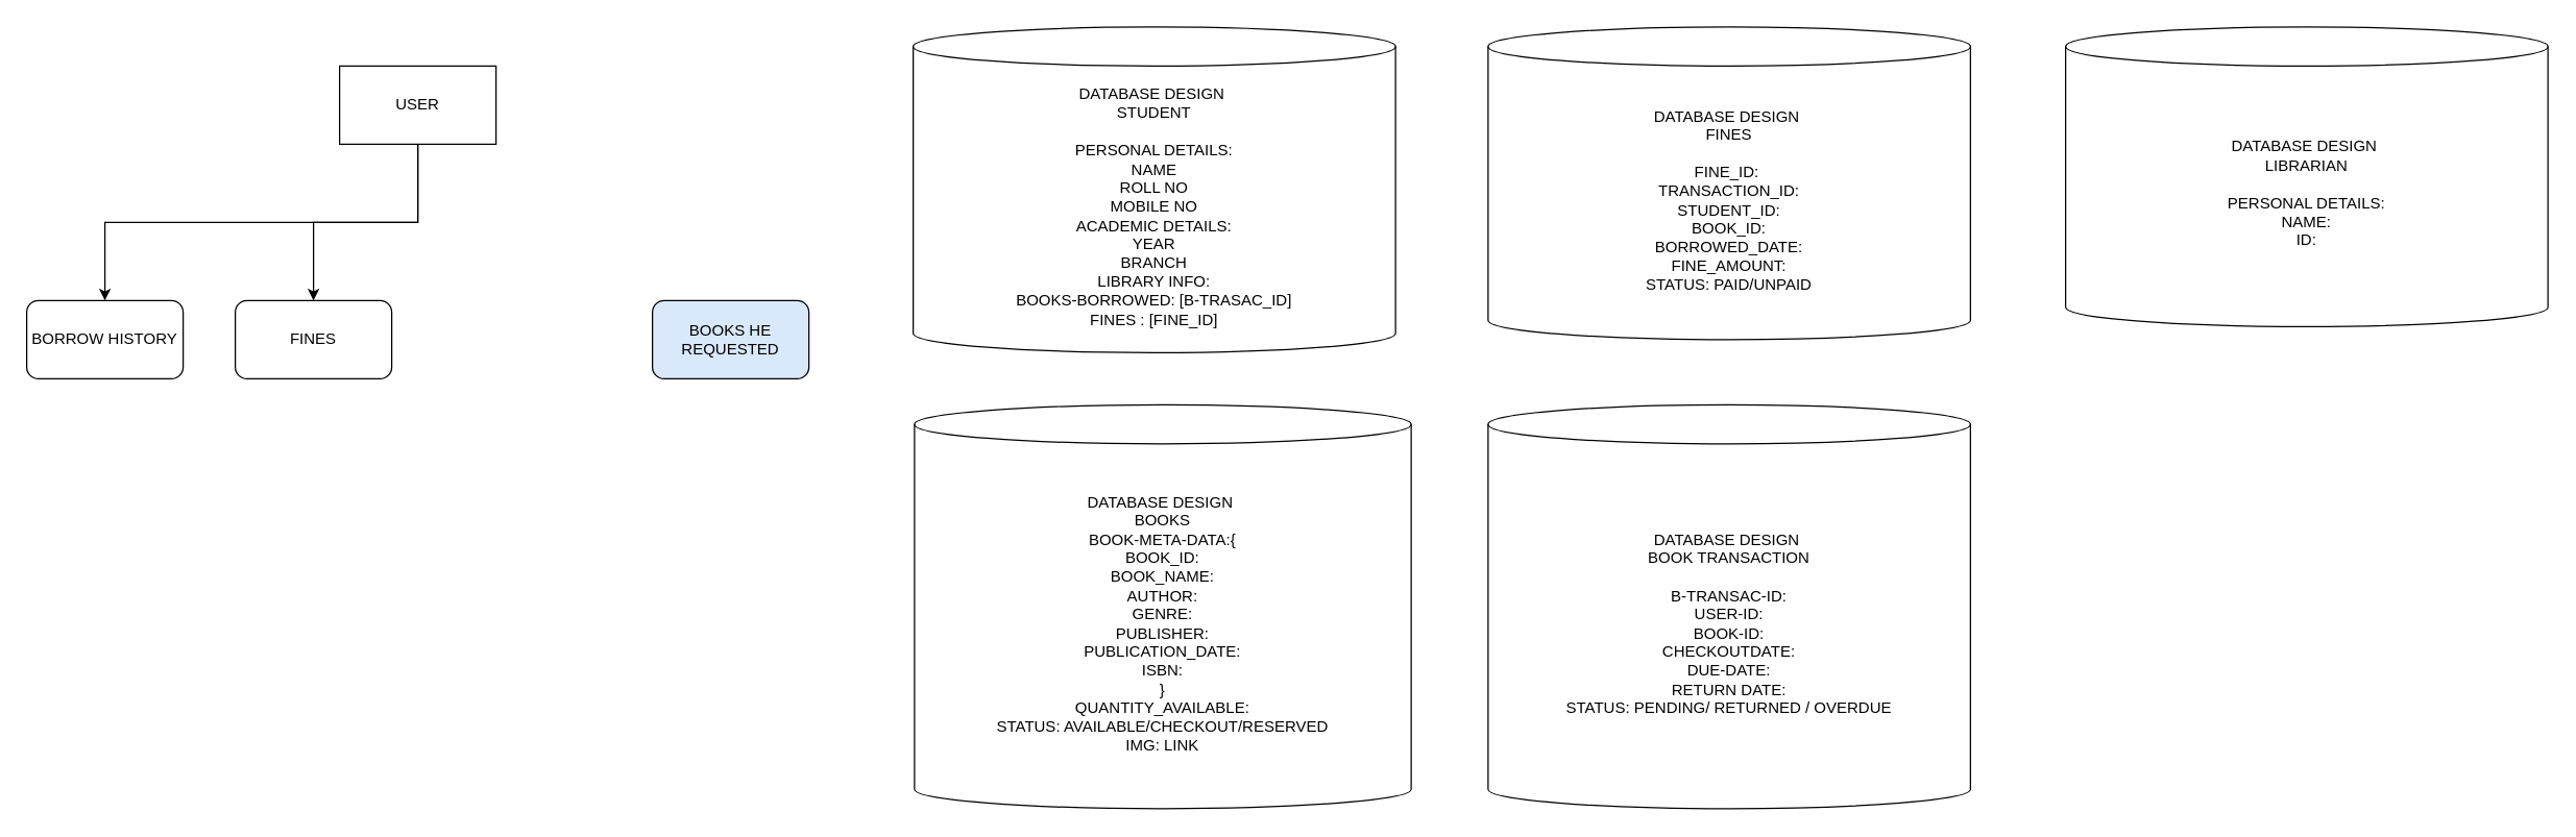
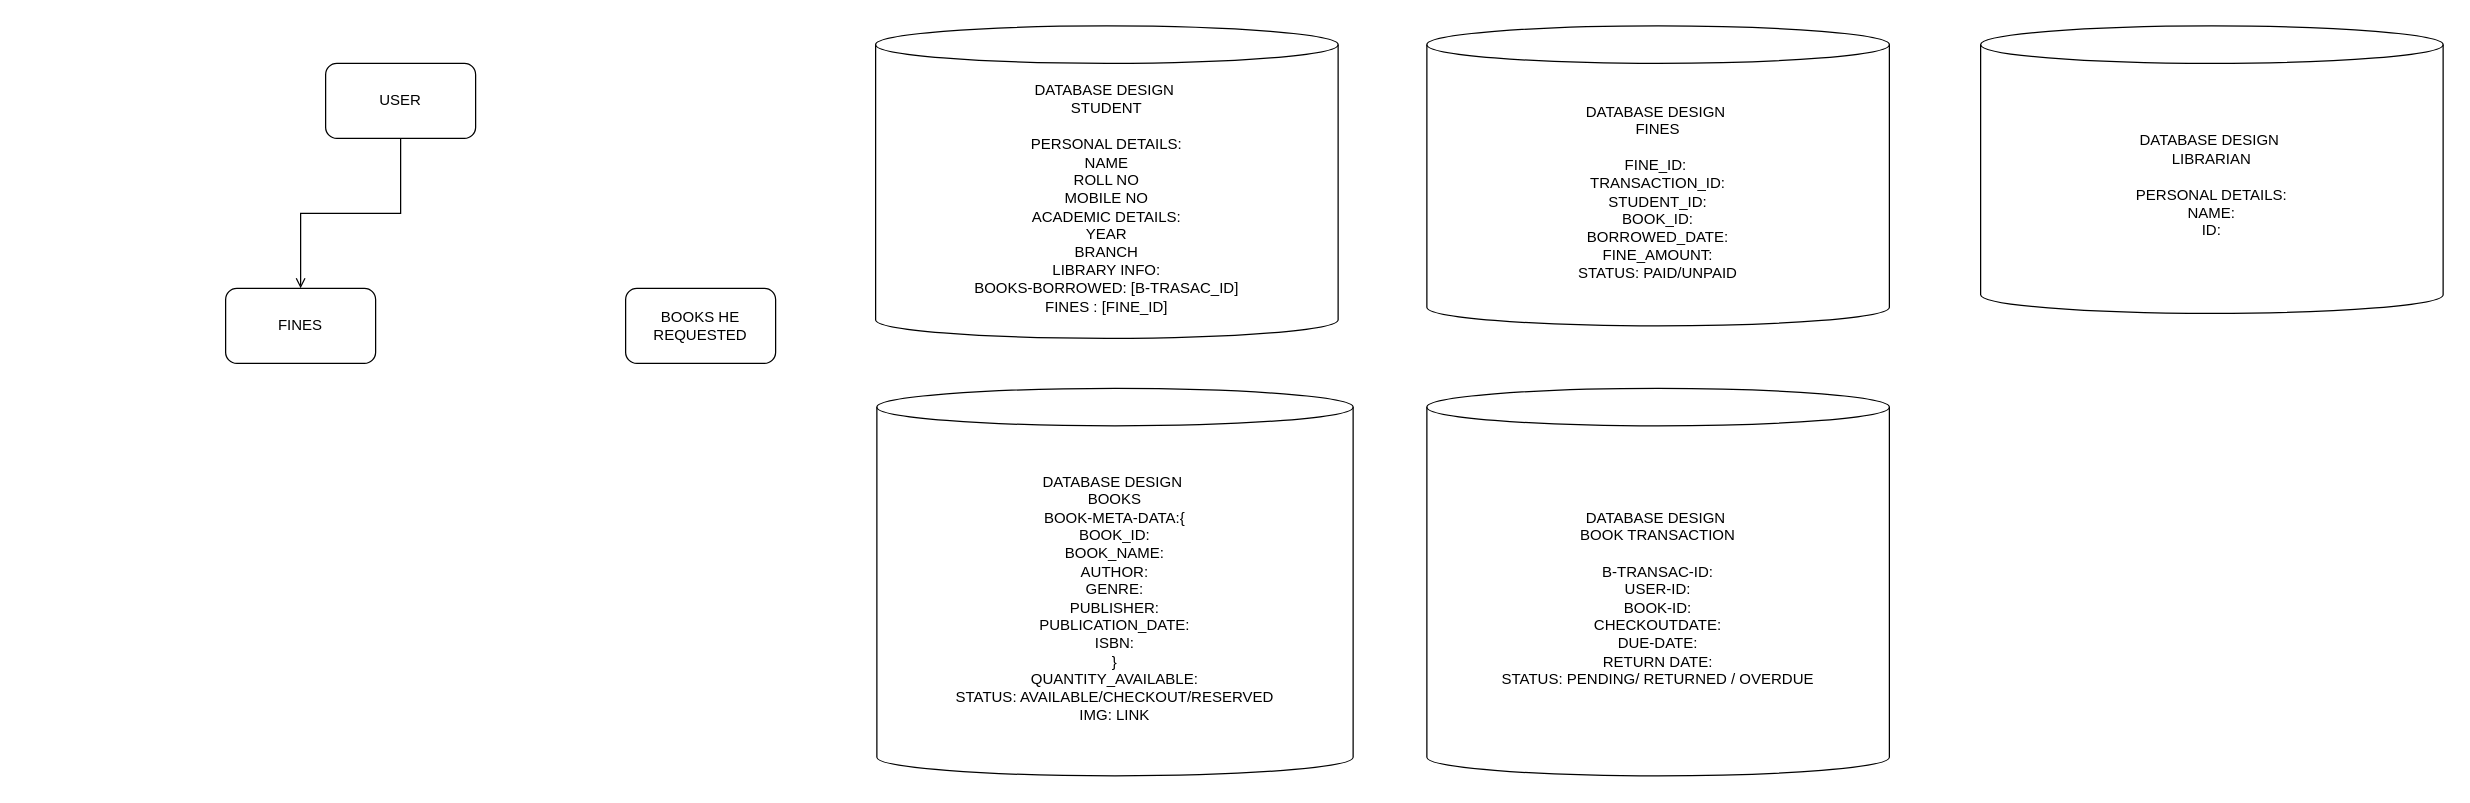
  <mxCell id="0" />
  <mxCell id="1" parent="0" />
- <mxCell id="2" style="edgeStyle=orthogonalEdgeStyle;rounded=0;orthogonalLoop=1;jettySize=auto;html=1;exitX=0.5;exitY=1;exitDx=0;exitDy=0;entryX=0.5;entryY=0;entryDx=0;entryDy=0;" edge="1" parent="1" source="4" target="5"><mxGeometry relative="1" as="geometry" /></mxCell>
- <mxCell id="3" style="edgeStyle=orthogonalEdgeStyle;rounded=0;orthogonalLoop=1;jettySize=auto;html=1;exitX=0.5;exitY=1;exitDx=0;exitDy=0;entryX=0.5;entryY=0;entryDx=0;entryDy=0;" edge="1" parent="1" source="4" target="6"><mxGeometry relative="1" as="geometry" /></mxCell>
- <mxCell id="4" value="USER" style="whiteSpace=wrap;html=1;rounded=0;" vertex="1" parent="1"><mxGeometry x="260" y="50" width="120" height="60" as="geometry" /></mxCell>
- <mxCell id="5" value="BORROW HISTORY" style="rounded=1;whiteSpace=wrap;html=1;" vertex="1" parent="1"><mxGeometry x="20" y="230" width="120" height="60" as="geometry" /></mxCell>
+ <mxCell id="3" style="edgeStyle=orthogonalEdgeStyle;rounded=0;orthogonalLoop=1;jettySize=auto;html=1;exitX=0.5;exitY=1;exitDx=0;exitDy=0;entryX=0.5;entryY=0;entryDx=0;entryDy=0;endArrow=open;" edge="1" parent="1" source="4" target="6"><mxGeometry relative="1" as="geometry" /></mxCell>
+ <mxCell id="4" value="USER" style="rounded=1;whiteSpace=wrap;html=1;" vertex="1" parent="1"><mxGeometry x="260" y="50" width="120" height="60" as="geometry" /></mxCell>
  <mxCell id="6" value="FINES" style="rounded=1;whiteSpace=wrap;html=1;" vertex="1" parent="1"><mxGeometry x="180" y="230" width="120" height="60" as="geometry" /></mxCell>
- <mxCell id="7" value="BOOKS HE REQUESTED" style="rounded=1;whiteSpace=wrap;html=1;fillColor=#dae8fc;" vertex="1" parent="1"><mxGeometry x="500" y="230" width="120" height="60" as="geometry" /></mxCell>
+ <mxCell id="7" value="BOOKS HE REQUESTED" style="rounded=1;whiteSpace=wrap;html=1;" vertex="1" parent="1"><mxGeometry x="500" y="230" width="120" height="60" as="geometry" /></mxCell>
  <mxCell id="8" value="DATABASE DESIGN&amp;nbsp;&lt;br&gt;STUDENT&lt;br&gt;&lt;br&gt;PERSONAL DETAILS:&lt;br&gt;NAME&lt;br&gt;ROLL NO&lt;br&gt;MOBILE NO&lt;br&gt;ACADEMIC DETAILS:&lt;br&gt;YEAR&lt;br&gt;BRANCH&lt;br&gt;LIBRARY INFO:&lt;br&gt;BOOKS-BORROWED: [B-TRASAC_ID]&lt;br&gt;FINES : [FINE_ID]" style="shape=cylinder3;whiteSpace=wrap;html=1;boundedLbl=1;backgroundOutline=1;size=15;align=center;" vertex="1" parent="1"><mxGeometry x="700" y="20" width="370" height="250" as="geometry" /></mxCell>
  <mxCell id="9" value="DATABASE DESIGN&amp;nbsp;&lt;br&gt;FINES&lt;br&gt;&lt;br&gt;FINE_ID:&amp;nbsp;&lt;br&gt;TRANSACTION_ID:&lt;br&gt;STUDENT_ID:&lt;br&gt;BOOK_ID:&lt;br&gt;BORROWED_DATE:&lt;br&gt;FINE_AMOUNT:&lt;br&gt;STATUS: PAID/UNPAID" style="shape=cylinder3;whiteSpace=wrap;html=1;boundedLbl=1;backgroundOutline=1;size=15;" vertex="1" parent="1"><mxGeometry x="1141" y="20" width="370" height="240" as="geometry" /></mxCell>
  <mxCell id="10" value="DATABASE DESIGN&amp;nbsp;&lt;br&gt;BOOKS&lt;br&gt;BOOK-META-DATA:{&lt;br&gt;BOOK_ID:&lt;br&gt;BOOK_NAME:&lt;br&gt;AUTHOR:&lt;br&gt;GENRE:&lt;br&gt;PUBLISHER:&lt;br style=&quot;border-color: var(--border-color);&quot;&gt;PUBLICATION_DATE:&lt;br&gt;ISBN:&lt;br&gt;}&lt;br&gt;QUANTITY_AVAILABLE:&lt;br&gt;STATUS: AVAILABLE/CHECKOUT/RESERVED&lt;br&gt;IMG: LINK&lt;br&gt;" style="shape=cylinder3;whiteSpace=wrap;html=1;boundedLbl=1;backgroundOutline=1;size=15;align=center;" vertex="1" parent="1"><mxGeometry x="701" y="310" width="381" height="310" as="geometry" /></mxCell>
  <mxCell id="11" value="DATABASE DESIGN&amp;nbsp;&lt;br&gt;BOOK TRANSACTION&lt;br&gt;&lt;br&gt;B-TRANSAC-ID:&lt;br&gt;USER-ID:&lt;br&gt;BOOK-ID:&lt;br&gt;CHECKOUTDATE:&lt;br&gt;DUE-DATE:&lt;br&gt;RETURN DATE:&lt;br&gt;STATUS: PENDING/ RETURNED / OVERDUE" style="shape=cylinder3;whiteSpace=wrap;html=1;boundedLbl=1;backgroundOutline=1;size=15;" vertex="1" parent="1"><mxGeometry x="1141" y="310" width="370" height="310" as="geometry" /></mxCell>
  <mxCell id="12" value="DATABASE DESIGN&amp;nbsp;&lt;br&gt;LIBRARIAN&lt;br&gt;&lt;br&gt;PERSONAL DETAILS:&lt;br&gt;NAME:&lt;br&gt;ID:&lt;br&gt;" style="shape=cylinder3;whiteSpace=wrap;html=1;boundedLbl=1;backgroundOutline=1;size=15;" vertex="1" parent="1"><mxGeometry x="1584" y="20" width="370" height="230" as="geometry" /></mxCell>
